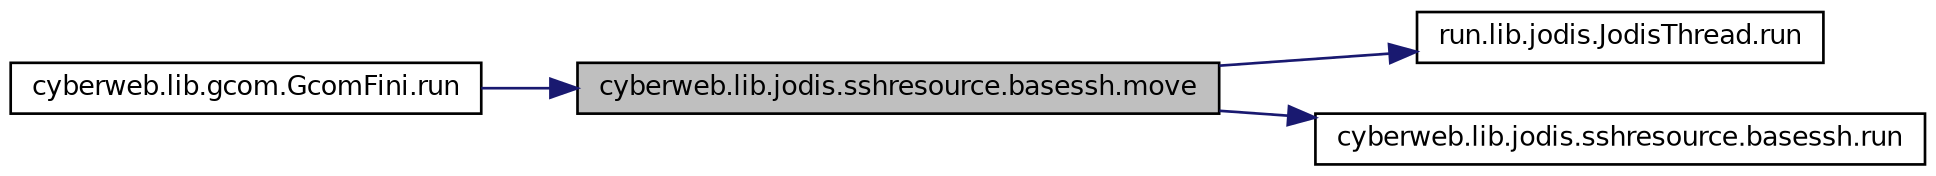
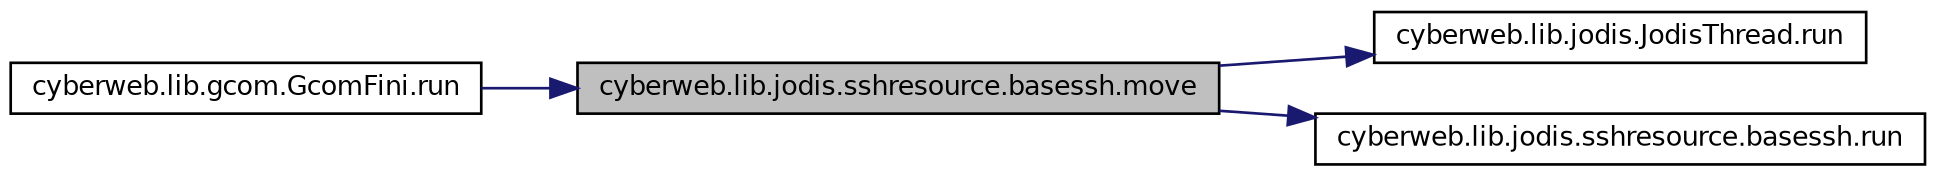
  digraph {
    rankdir=LR
    node [color=black fillcolor=white fontname=Helvetica fontsize=10 shape=record style=filled]
    edge [color=midnightblue fontname=Helvetica fontsize=10 labelfontname=Helvetica labelfontsize=10 style=solid]
    n1 [fillcolor=grey75 fontcolor=black height=0.2 label="cyberweb.lib.jodis.sshresource.basessh.move" width=0.4]
-   n2 [height=0.2 label="run.lib.jodis.JodisThread.run" width=0.4]
+   n2 [height=0.2 label="cyberweb.lib.jodis.JodisThread.run" width=0.4]
    n3 [height=0.2 label="cyberweb.lib.jodis.sshresource.basessh.run" width=0.4]
    n4 [height=0.2 label="cyberweb.lib.gcom.GcomFini.run" width=0.4]
    n1 -> n2
    n1 -> n3
    n4 -> n1
  }
